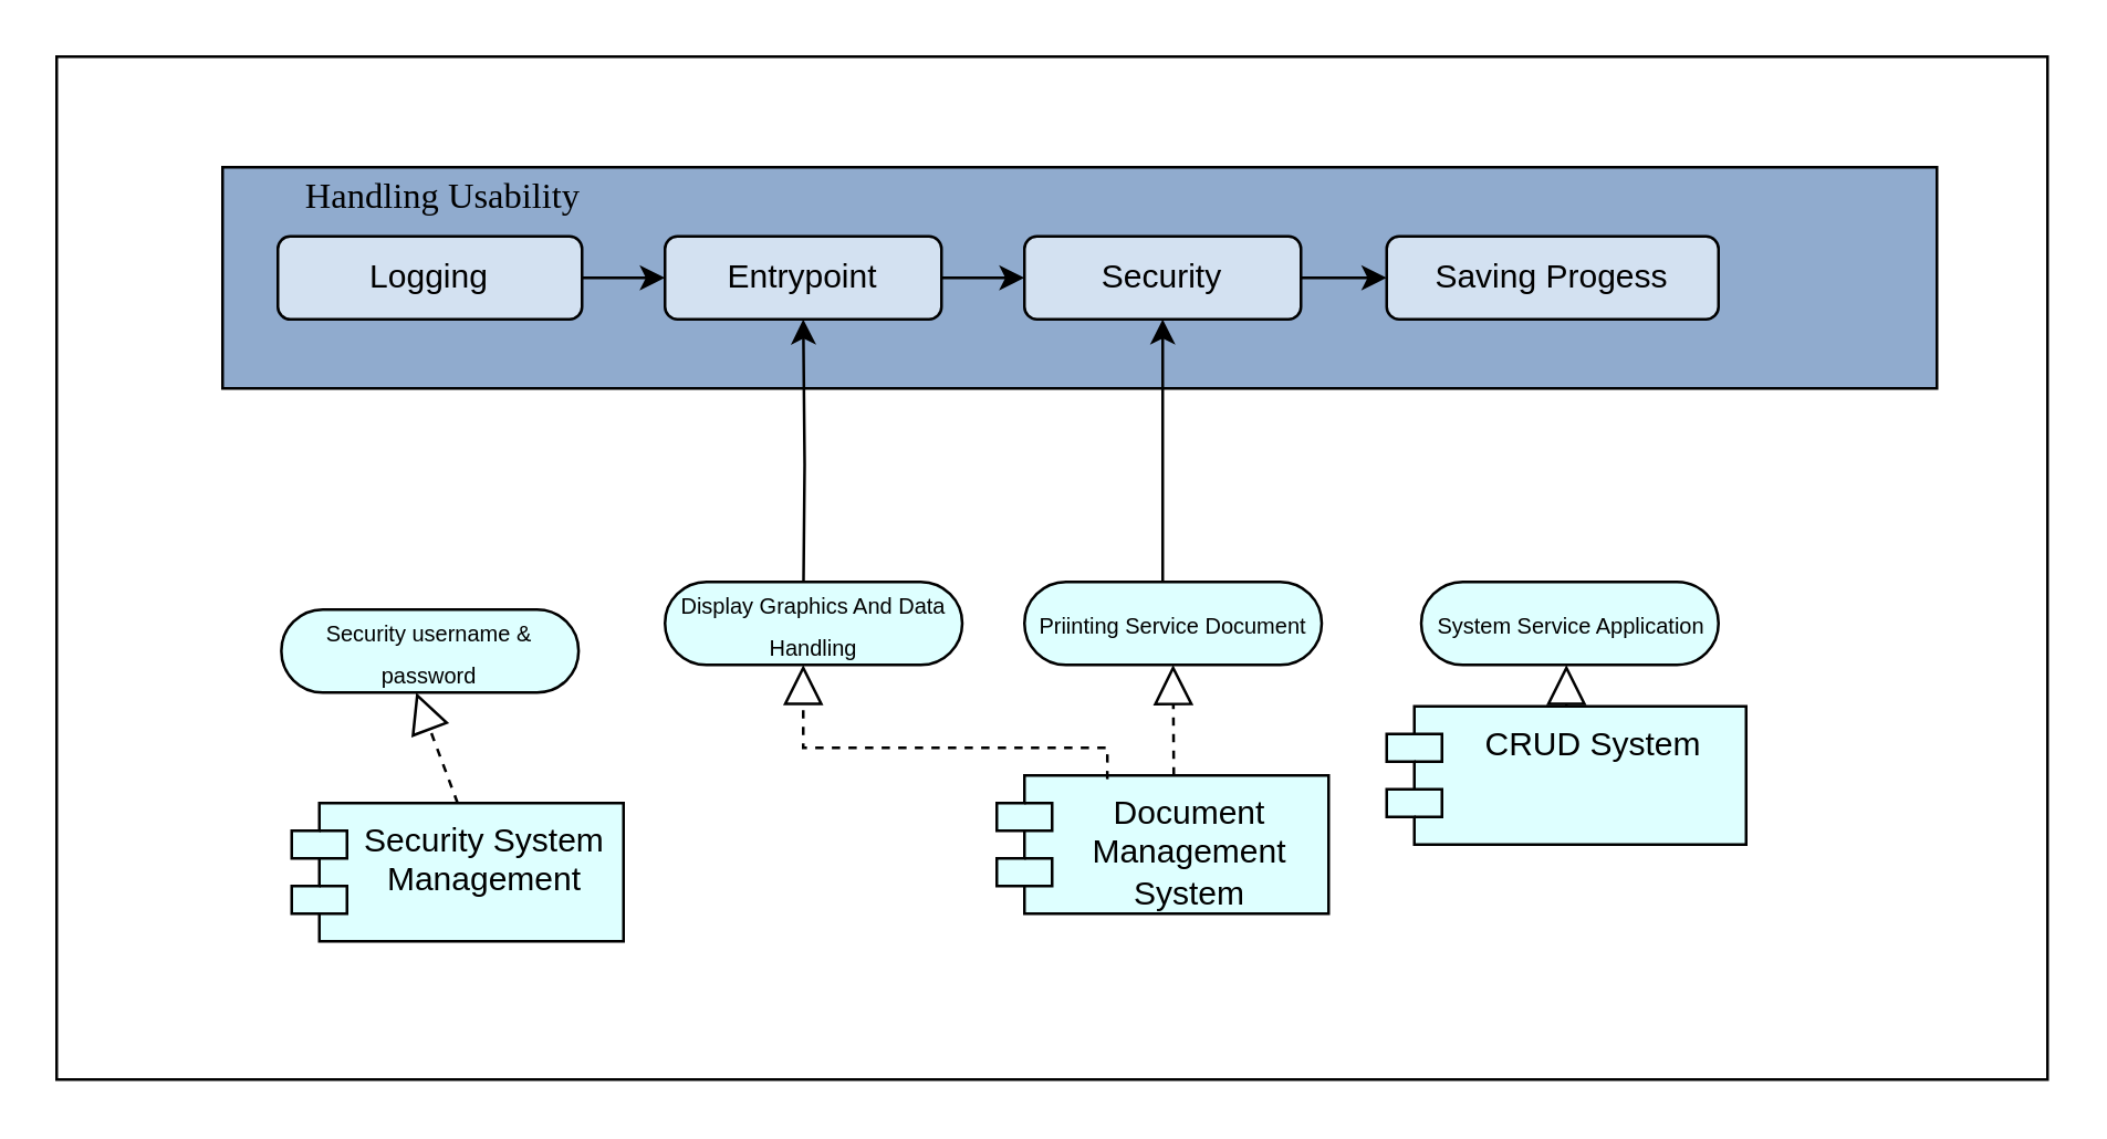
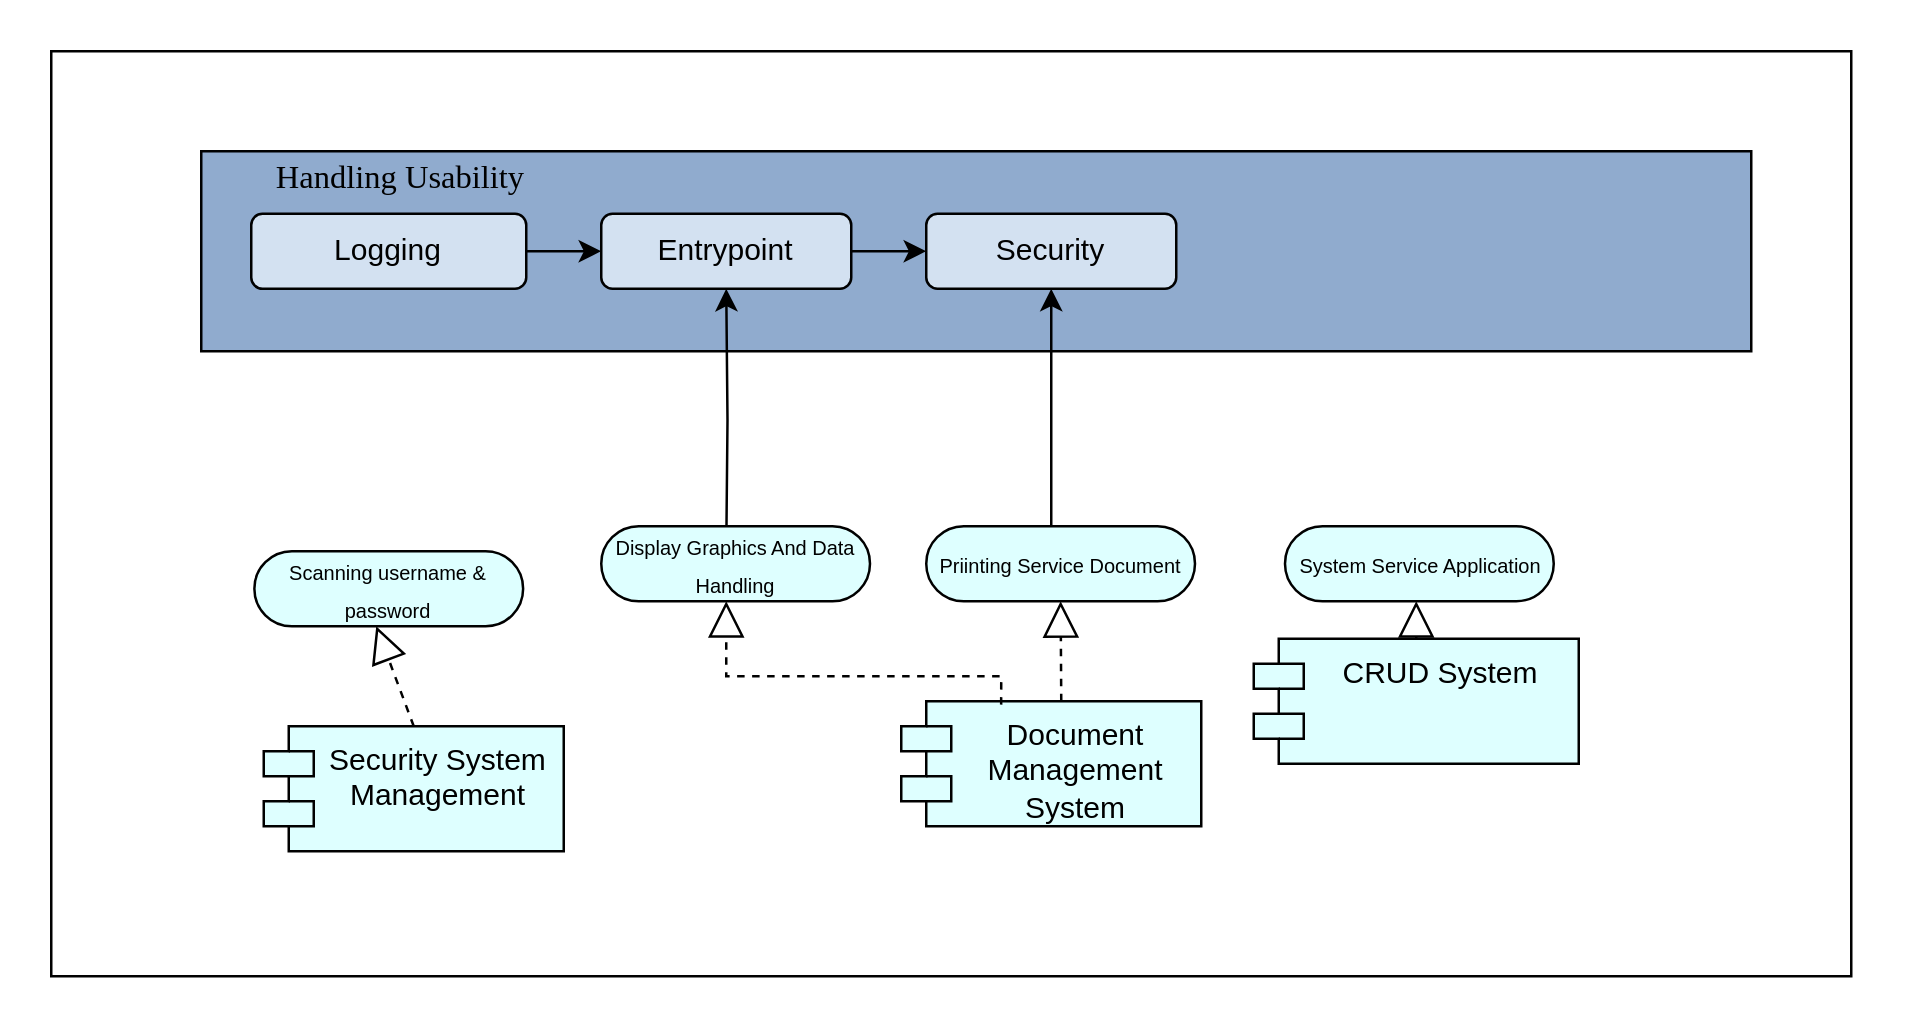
  <mxCell id="0" />
  <mxCell id="1" parent="0" />
  <mxCell id="2" value="" style="rounded=0;whiteSpace=wrap;html=1;labelBackgroundColor=#90ABCE;fillColor=light-dark(#90abce, #485f7d);" vertex="1" parent="1"><mxGeometry x="80" y="60" width="620" height="80" as="geometry" /></mxCell>
  <mxCell id="3" value="" style="edgeStyle=orthogonalEdgeStyle;rounded=0;orthogonalLoop=1;jettySize=auto;html=1;" edge="1" parent="1" source="4" target="6"><mxGeometry relative="1" as="geometry" /></mxCell>
  <mxCell id="4" value="Logging" style="rounded=1;whiteSpace=wrap;html=1;strokeColor=light-dark(#000000,#EDEDED);fillColor=light-dark(#d3e1f1, #ededed);" vertex="1" parent="1"><mxGeometry x="100" y="85" width="110" height="30" as="geometry" /></mxCell>
  <mxCell id="5" value="" style="edgeStyle=orthogonalEdgeStyle;rounded=0;orthogonalLoop=1;jettySize=auto;html=1;" edge="1" parent="1" source="6" target="8"><mxGeometry relative="1" as="geometry" /></mxCell>
  <mxCell id="6" value="Entrypoint" style="rounded=1;whiteSpace=wrap;html=1;fillColor=light-dark(#d3e1f1, #ededed);" vertex="1" parent="1"><mxGeometry x="240" y="85" width="100" height="30" as="geometry" /></mxCell>
- <mxCell id="7" value="" style="edgeStyle=orthogonalEdgeStyle;rounded=0;orthogonalLoop=1;jettySize=auto;html=1;" edge="1" parent="1" source="8" target="9"><mxGeometry relative="1" as="geometry" /></mxCell>
  <mxCell id="8" value="Security" style="rounded=1;whiteSpace=wrap;html=1;fillColor=light-dark(#d3e1f1, #ededed);" vertex="1" parent="1"><mxGeometry x="370" y="85" width="100" height="30" as="geometry" /></mxCell>
- <mxCell id="9" value="Saving Progess" style="rounded=1;whiteSpace=wrap;html=1;fillColor=light-dark(#d3e1f1, #485f7d);" vertex="1" parent="1"><mxGeometry x="501" y="85" width="120" height="30" as="geometry" /></mxCell>
  <mxCell id="10" value="Security System Management" style="shape=module;align=left;spacingLeft=20;align=center;verticalAlign=top;whiteSpace=wrap;html=1;fillColor=light-dark(#deffff, #ededed);" vertex="1" parent="1"><mxGeometry x="105" y="290" width="120" height="50" as="geometry" /></mxCell>
- <mxCell id="11" value="&lt;font style=&quot;font-size: 8px;&quot;&gt;Security username &amp;amp; password&lt;/font&gt;" style="rounded=1;whiteSpace=wrap;html=1;arcSize=50;fillColor=light-dark(#deffff, #ededed);" vertex="1" parent="1"><mxGeometry x="101.25" y="220" width="107.5" height="30" as="geometry" /></mxCell>
+ <mxCell id="11" value="&lt;font style=&quot;font-size: 8px;&quot;&gt;Scanning username &amp;amp; password&lt;/font&gt;" style="rounded=1;whiteSpace=wrap;html=1;arcSize=50;fillColor=light-dark(#deffff, #ededed);" vertex="1" parent="1"><mxGeometry x="101.25" y="220" width="107.5" height="30" as="geometry" /></mxCell>
  <mxCell id="12" value="" style="endArrow=block;dashed=1;endFill=0;endSize=12;html=1;rounded=0;exitX=0.5;exitY=0;exitDx=0;exitDy=0;" edge="1" parent="1" source="10"><mxGeometry width="160" relative="1" as="geometry"><mxPoint x="410" y="300" as="sourcePoint" /><mxPoint x="150" y="250" as="targetPoint" /></mxGeometry></mxCell>
  <mxCell id="13" value="Document Management System" style="shape=module;align=left;spacingLeft=20;align=center;verticalAlign=top;whiteSpace=wrap;html=1;fillColor=light-dark(#deffff, #ededed);" vertex="1" parent="1"><mxGeometry x="360" y="280" width="120" height="50" as="geometry" /></mxCell>
  <mxCell id="14" style="edgeStyle=orthogonalEdgeStyle;rounded=0;orthogonalLoop=1;jettySize=auto;html=1;entryX=0.5;entryY=1;entryDx=0;entryDy=0;" edge="1" parent="1" target="6"><mxGeometry relative="1" as="geometry"><mxPoint x="290" y="220" as="sourcePoint" /></mxGeometry></mxCell>
  <mxCell id="15" value="&lt;font style=&quot;font-size: 8px;&quot;&gt;Display Graphics And Data Handling&lt;/font&gt;" style="rounded=1;whiteSpace=wrap;html=1;arcSize=50;fillColor=light-dark(#deffff, #ededed);" vertex="1" parent="1"><mxGeometry x="240" y="210" width="107.5" height="30" as="geometry" /></mxCell>
  <mxCell id="16" value="" style="endArrow=block;dashed=1;endFill=0;endSize=12;html=1;rounded=0;exitX=0.333;exitY=0.027;exitDx=0;exitDy=0;exitPerimeter=0;" edge="1" parent="1" source="13"><mxGeometry width="160" relative="1" as="geometry"><mxPoint x="410" y="200" as="sourcePoint" /><mxPoint x="290" y="240" as="targetPoint" /><Array as="points"><mxPoint x="400" y="270" /><mxPoint x="290" y="270" /></Array></mxGeometry></mxCell>
  <mxCell id="17" style="edgeStyle=orthogonalEdgeStyle;rounded=0;orthogonalLoop=1;jettySize=auto;html=1;" edge="1" parent="1" source="18" target="8"><mxGeometry relative="1" as="geometry"><Array as="points"><mxPoint x="420" y="190" /><mxPoint x="420" y="190" /></Array></mxGeometry></mxCell>
  <mxCell id="18" value="&lt;font style=&quot;font-size: 8px;&quot;&gt;Priinting Service Document&lt;/font&gt;" style="rounded=1;whiteSpace=wrap;html=1;arcSize=50;fillColor=light-dark(#deffff, #ededed);" vertex="1" parent="1"><mxGeometry x="370" y="210" width="107.5" height="30" as="geometry" /></mxCell>
  <mxCell id="19" value="" style="endArrow=block;dashed=1;endFill=0;endSize=12;html=1;rounded=0;entryX=0.5;entryY=1;entryDx=0;entryDy=0;" edge="1" parent="1" target="18"><mxGeometry width="160" relative="1" as="geometry"><mxPoint x="424" y="280" as="sourcePoint" /><mxPoint x="570" y="200" as="targetPoint" /></mxGeometry></mxCell>
  <mxCell id="20" value="CRUD System" style="shape=module;align=left;spacingLeft=20;align=center;verticalAlign=top;whiteSpace=wrap;html=1;fillColor=light-dark(#deffff, #ededed);" vertex="1" parent="1"><mxGeometry x="501" y="255" width="130" height="50" as="geometry" /></mxCell>
  <mxCell id="21" value="&lt;font style=&quot;font-size: 8px;&quot;&gt;System Service Application&lt;/font&gt;" style="rounded=1;whiteSpace=wrap;html=1;arcSize=50;fillColor=light-dark(#deffff, #ededed);" vertex="1" parent="1"><mxGeometry x="513.5" y="210" width="107.5" height="30" as="geometry" /></mxCell>
  <mxCell id="22" value="" style="endArrow=block;dashed=1;endFill=0;endSize=12;html=1;rounded=0;exitX=0.5;exitY=0;exitDx=0;exitDy=0;" edge="1" parent="1" source="20"><mxGeometry width="160" relative="1" as="geometry"><mxPoint x="410" y="200" as="sourcePoint" /><mxPoint x="566" y="240" as="targetPoint" /></mxGeometry></mxCell>
  <mxCell id="23" value="&lt;font face=&quot;Times New Roman&quot;&gt;Handling Usability&lt;/font&gt;" style="text;html=1;align=center;verticalAlign=middle;whiteSpace=wrap;rounded=0;fontColor=light-dark(#000000, #121212);textShadow=0;fontSize=13;" vertex="1" parent="1"><mxGeometry x="100" y="55" width="120" height="30" as="geometry" /></mxCell>
  <mxCell id="24" value="" style="rounded=0;whiteSpace=wrap;html=1;fillColor=none;" vertex="1" parent="1"><mxGeometry x="20" y="20" width="720" height="370" as="geometry" /></mxCell>
